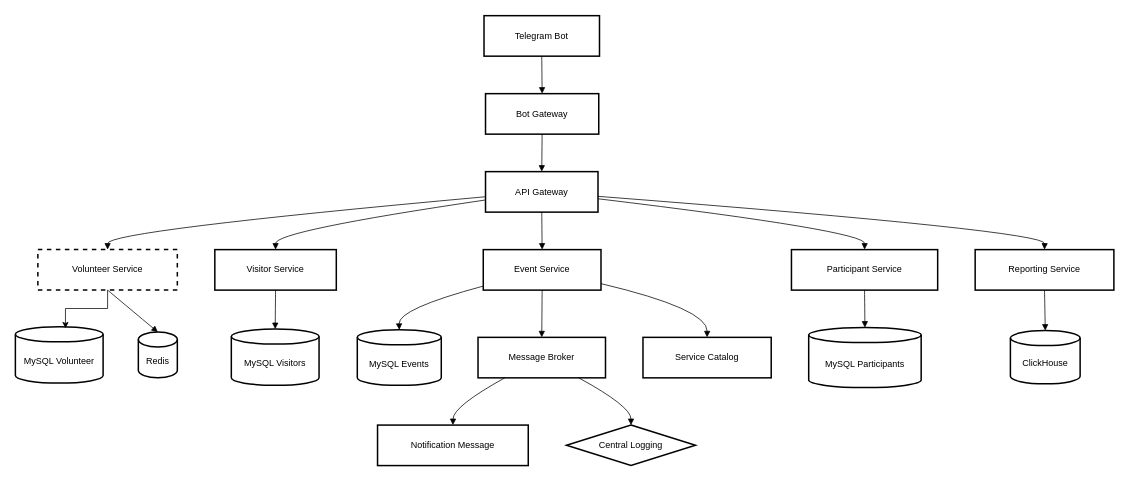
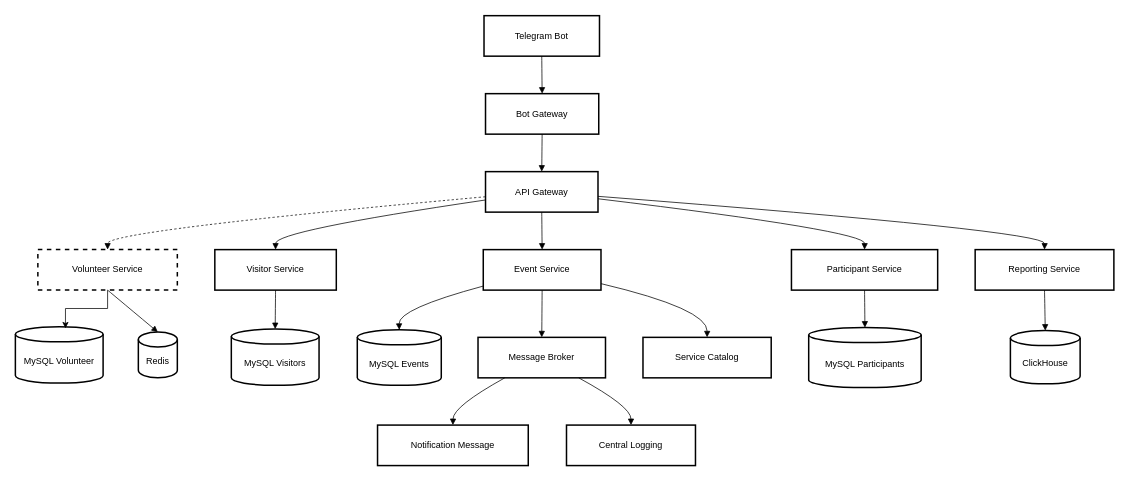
  <mxCell id="0" />
  <mxCell id="1" parent="0" />
  <mxCell id="2" value="Telegram Bot" style="whiteSpace=wrap;strokeWidth=2;" vertex="1" parent="1"><mxGeometry x="645" y="20" width="154" height="54" as="geometry" /></mxCell>
  <mxCell id="3" value="Bot Gateway" style="whiteSpace=wrap;strokeWidth=2;" vertex="1" parent="1"><mxGeometry x="647" y="124" width="151" height="54" as="geometry" /></mxCell>
  <mxCell id="4" value="API Gateway" style="whiteSpace=wrap;strokeWidth=2;" vertex="1" parent="1"><mxGeometry x="647" y="228" width="150" height="54" as="geometry" /></mxCell>
  <mxCell id="5" value="Volunteer Service" style="whiteSpace=wrap;strokeWidth=2;dashed=1;" vertex="1" parent="1"><mxGeometry x="50" y="332" width="186" height="54" as="geometry" /></mxCell>
  <mxCell id="6" value="Visitor Service" style="whiteSpace=wrap;strokeWidth=2;" vertex="1" parent="1"><mxGeometry x="286" y="332" width="162" height="54" as="geometry" /></mxCell>
  <mxCell id="7" value="Event Service" style="whiteSpace=wrap;strokeWidth=2;" vertex="1" parent="1"><mxGeometry x="644" y="332" width="157" height="54" as="geometry" /></mxCell>
  <mxCell id="8" value="Participant Service" style="whiteSpace=wrap;strokeWidth=2;" vertex="1" parent="1"><mxGeometry x="1055" y="332" width="195" height="54" as="geometry" /></mxCell>
  <mxCell id="9" value="Reporting Service" style="whiteSpace=wrap;strokeWidth=2;" vertex="1" parent="1"><mxGeometry x="1300" y="332" width="185" height="54" as="geometry" /></mxCell>
  <mxCell id="10" value="Redis" style="shape=cylinder3;boundedLbl=1;backgroundOutline=1;size=10;strokeWidth=2;whiteSpace=wrap;" vertex="1" parent="1"><mxGeometry x="184" y="442" width="52" height="61" as="geometry" /></mxCell>
  <mxCell id="11" value="MySQL Visitors" style="shape=cylinder3;boundedLbl=1;backgroundOutline=1;size=10;strokeWidth=2;whiteSpace=wrap;" vertex="1" parent="1"><mxGeometry x="308" y="438" width="117" height="75" as="geometry" /></mxCell>
  <mxCell id="12" value="MySQL Events" style="shape=cylinder3;boundedLbl=1;backgroundOutline=1;size=10;strokeWidth=2;whiteSpace=wrap;" vertex="1" parent="1"><mxGeometry x="476" y="439" width="112" height="74" as="geometry" /></mxCell>
  <mxCell id="13" value="MySQL Participants" style="shape=cylinder3;boundedLbl=1;backgroundOutline=1;size=10;strokeWidth=2;whiteSpace=wrap;" vertex="1" parent="1"><mxGeometry x="1078" y="436" width="150" height="80" as="geometry" /></mxCell>
  <mxCell id="14" value="ClickHouse" style="shape=cylinder3;boundedLbl=1;backgroundOutline=1;size=10;strokeWidth=2;whiteSpace=wrap;" vertex="1" parent="1"><mxGeometry x="1347" y="440" width="93" height="71" as="geometry" /></mxCell>
  <mxCell id="15" value="Message Broker" style="whiteSpace=wrap;strokeWidth=2;" vertex="1" parent="1"><mxGeometry x="637" y="449" width="170" height="54" as="geometry" /></mxCell>
  <mxCell id="16" value="Notification Message" style="whiteSpace=wrap;strokeWidth=2;" vertex="1" parent="1"><mxGeometry x="503" y="566" width="201" height="54" as="geometry" /></mxCell>
- <mxCell id="17" value="Central Logging" style="rhombus;whiteSpace=wrap;strokeWidth=2;" vertex="1" parent="1"><mxGeometry x="755" y="566" width="172" height="54" as="geometry" /></mxCell>
+ <mxCell id="17" value="Central Logging" style="whiteSpace=wrap;strokeWidth=2;" vertex="1" parent="1"><mxGeometry x="755" y="566" width="172" height="54" as="geometry" /></mxCell>
  <mxCell id="18" value="Service Catalog" style="whiteSpace=wrap;strokeWidth=2;" vertex="1" parent="1"><mxGeometry x="857" y="449" width="171" height="54" as="geometry" /></mxCell>
  <mxCell id="19" value="" style="curved=1;startArrow=none;endArrow=block;exitX=0.5;exitY=1;entryX=0.5;entryY=0;rounded=0;" edge="1" parent="1" source="2" target="3"><mxGeometry relative="1" as="geometry"><Array as="points" /></mxGeometry></mxCell>
  <mxCell id="20" value="" style="curved=1;startArrow=none;endArrow=block;exitX=0.5;exitY=1;entryX=0.5;entryY=0;rounded=0;" edge="1" parent="1" source="3" target="4"><mxGeometry relative="1" as="geometry"><Array as="points" /></mxGeometry></mxCell>
- <mxCell id="21" value="" style="curved=1;startArrow=none;endArrow=block;exitX=0;exitY=0.62;entryX=0.5;entryY=0;rounded=0;" edge="1" parent="1" source="4" target="5"><mxGeometry relative="1" as="geometry"><Array as="points"><mxPoint x="143" y="307" /></Array></mxGeometry></mxCell>
+ <mxCell id="21" value="" style="curved=1;startArrow=none;endArrow=block;exitX=0;exitY=0.62;entryX=0.5;entryY=0;rounded=0;dashed=1;" edge="1" parent="1" source="4" target="5"><mxGeometry relative="1" as="geometry"><Array as="points"><mxPoint x="143" y="307" /></Array></mxGeometry></mxCell>
  <mxCell id="22" value="" style="curved=1;startArrow=none;endArrow=block;exitX=0;exitY=0.7;entryX=0.5;entryY=0;rounded=0;" edge="1" parent="1" source="4" target="6"><mxGeometry relative="1" as="geometry"><Array as="points"><mxPoint x="367" y="307" /></Array></mxGeometry></mxCell>
  <mxCell id="23" value="" style="curved=1;startArrow=none;endArrow=block;exitX=0.5;exitY=1;entryX=0.5;entryY=0;rounded=0;" edge="1" parent="1" source="4" target="7"><mxGeometry relative="1" as="geometry"><Array as="points" /></mxGeometry></mxCell>
  <mxCell id="24" value="" style="curved=1;startArrow=none;endArrow=block;exitX=1;exitY=0.67;entryX=0.5;entryY=0;rounded=0;" edge="1" parent="1" source="4" target="8"><mxGeometry relative="1" as="geometry"><Array as="points"><mxPoint x="1153" y="307" /></Array></mxGeometry></mxCell>
  <mxCell id="25" value="" style="curved=1;startArrow=none;endArrow=block;exitX=1;exitY=0.61;entryX=0.5;entryY=0;rounded=0;" edge="1" parent="1" source="4" target="9"><mxGeometry relative="1" as="geometry"><Array as="points"><mxPoint x="1393" y="307" /></Array></mxGeometry></mxCell>
  <mxCell id="26" value="" style="curved=1;startArrow=none;endArrow=block;exitX=0.5;exitY=1;entryX=0.5;entryY=0.01;rounded=0;" edge="1" parent="1" source="5" target="10"><mxGeometry relative="1" as="geometry"><Array as="points" /></mxGeometry></mxCell>
  <mxCell id="27" value="" style="curved=1;startArrow=none;endArrow=block;exitX=0.5;exitY=1;entryX=0.5;entryY=0;rounded=0;" edge="1" parent="1" source="6" target="11"><mxGeometry relative="1" as="geometry"><Array as="points" /></mxGeometry></mxCell>
  <mxCell id="28" value="" style="curved=1;startArrow=none;endArrow=block;exitX=0;exitY=0.9;entryX=0.5;entryY=0;rounded=0;" edge="1" parent="1" source="7" target="12"><mxGeometry relative="1" as="geometry"><Array as="points"><mxPoint x="531" y="411" /></Array></mxGeometry></mxCell>
  <mxCell id="29" value="" style="curved=1;startArrow=none;endArrow=block;exitX=0.5;exitY=1;entryX=0.5;entryY=0;rounded=0;" edge="1" parent="1" source="8" target="13"><mxGeometry relative="1" as="geometry"><Array as="points" /></mxGeometry></mxCell>
  <mxCell id="30" value="" style="curved=1;startArrow=none;endArrow=block;exitX=0.5;exitY=1;entryX=0.5;entryY=0.01;rounded=0;" edge="1" parent="1" source="9" target="14"><mxGeometry relative="1" as="geometry"><Array as="points" /></mxGeometry></mxCell>
  <mxCell id="31" value="" style="curved=1;startArrow=none;endArrow=block;exitX=0.5;exitY=1;entryX=0.5;entryY=0;rounded=0;" edge="1" parent="1" source="7" target="15"><mxGeometry relative="1" as="geometry"><Array as="points" /></mxGeometry></mxCell>
  <mxCell id="32" value="" style="curved=1;startArrow=none;endArrow=block;exitX=0.21;exitY=1;entryX=0.5;entryY=0;rounded=0;" edge="1" parent="1" source="15" target="16"><mxGeometry relative="1" as="geometry"><Array as="points"><mxPoint x="604" y="541" /></Array></mxGeometry></mxCell>
  <mxCell id="33" value="" style="curved=1;startArrow=none;endArrow=block;exitX=0.79;exitY=1;entryX=0.5;entryY=0;rounded=0;" edge="1" parent="1" source="15" target="17"><mxGeometry relative="1" as="geometry"><Array as="points"><mxPoint x="841" y="541" /></Array></mxGeometry></mxCell>
  <mxCell id="34" value="" style="curved=1;startArrow=none;endArrow=block;exitX=1;exitY=0.84;entryX=0.5;entryY=0;rounded=0;" edge="1" parent="1" source="7" target="18"><mxGeometry relative="1" as="geometry"><Array as="points"><mxPoint x="943" y="411" /></Array></mxGeometry></mxCell>
  <mxCell id="35" value="MySQL Volunteer" style="shape=cylinder3;boundedLbl=1;backgroundOutline=1;size=10;strokeWidth=2;whiteSpace=wrap;" vertex="1" parent="1"><mxGeometry x="20" y="435" width="117" height="75" as="geometry" /></mxCell>
  <mxCell id="36" style="edgeStyle=orthogonalEdgeStyle;rounded=0;orthogonalLoop=1;jettySize=auto;html=1;exitX=0.5;exitY=1;exitDx=0;exitDy=0;entryX=0.571;entryY=0.027;entryDx=0;entryDy=0;entryPerimeter=0;" edge="1" parent="1" source="5" target="35"><mxGeometry relative="1" as="geometry" /></mxCell>
